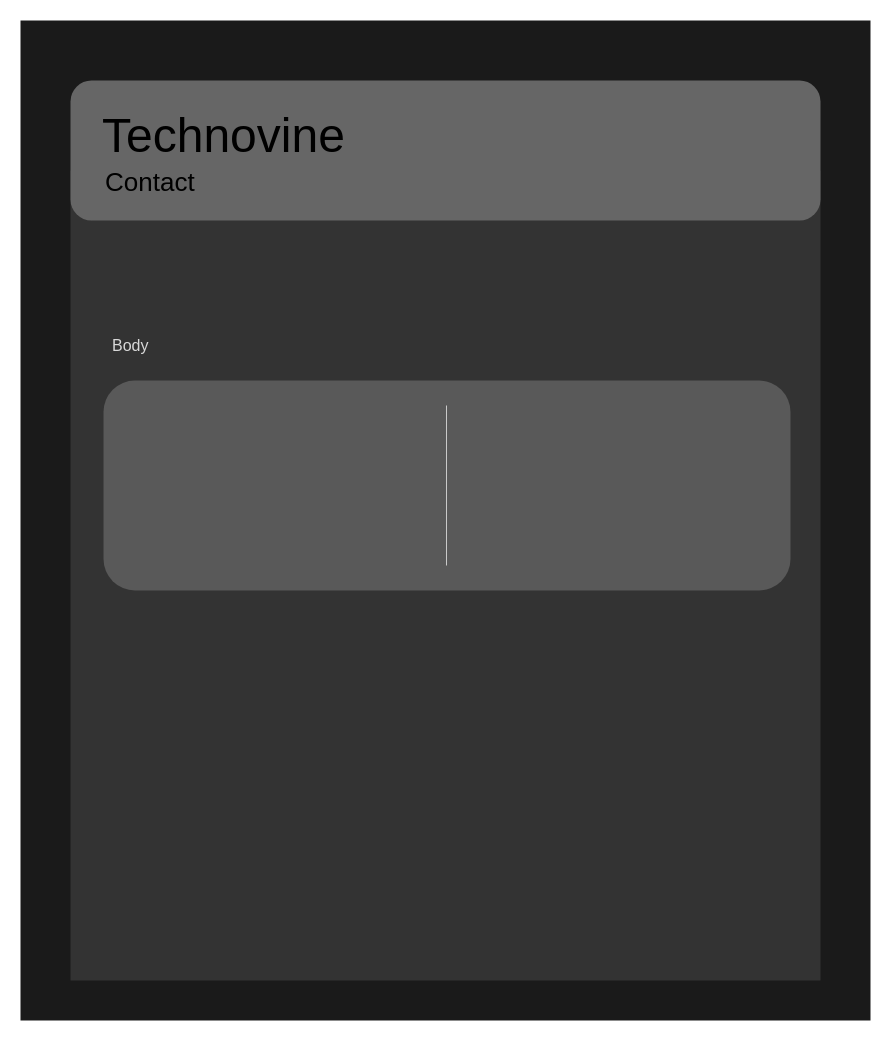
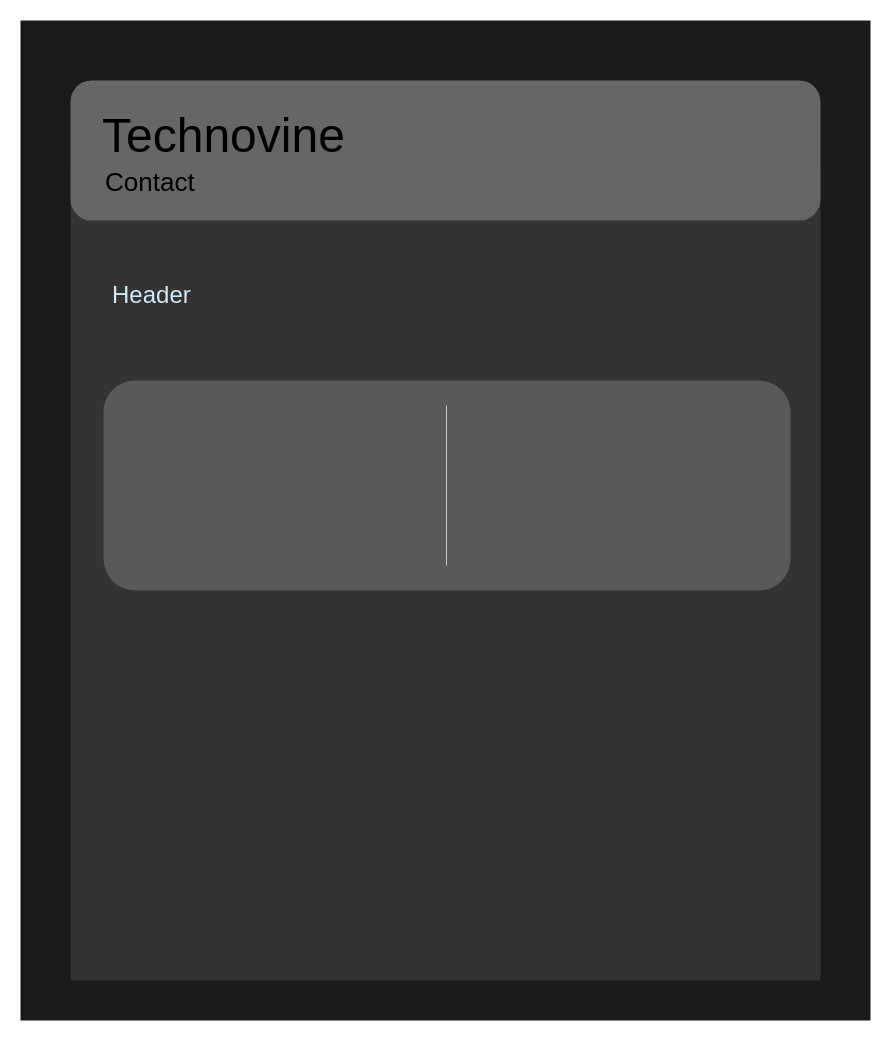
  <mxCell id="0" />
  <mxCell id="1" parent="0" />
  <mxCell id="2" value="" style="rounded=0;whiteSpace=wrap;html=1;movable=1;resizable=1;rotatable=1;deletable=1;editable=1;connectable=1;fillColor=#1a1a1a;strokeColor=none;" vertex="1" parent="1"><mxGeometry width="850" height="1000" as="geometry" x="20" y="20" /></mxCell>
  <mxCell id="3" value="" style="rounded=0;whiteSpace=wrap;html=1;fillColor=#333333;strokeColor=none;movable=1;resizable=1;rotatable=1;deletable=1;editable=1;connectable=1;" vertex="1" parent="1"><mxGeometry x="70" y="170" width="750" height="810" as="geometry" /></mxCell>
  <mxCell id="4" value="" style="rounded=1;whiteSpace=wrap;html=1;fillColor=#666666;movable=1;resizable=1;rotatable=1;deletable=1;editable=1;connectable=1;strokeColor=none;" vertex="1" parent="1"><mxGeometry x="70" y="80" width="750" height="140" as="geometry" /></mxCell>
  <mxCell id="5" value="Technovine" style="text;html=1;resizable=0;autosize=1;align=left;verticalAlign=middle;points=[];fillColor=none;strokeColor=none;rounded=0;fontSize=48;" vertex="1" parent="1"><mxGeometry x="100" y="105" width="260" height="60" as="geometry" /></mxCell>
- <mxCell id="7" value="Body" style="text;html=1;resizable=0;autosize=1;align=left;verticalAlign=middle;points=[];fillColor=none;strokeColor=none;rounded=0;fontSize=16;fontColor=#D9D9D9;" vertex="1" parent="1"><mxGeometry x="110" y="335" width="50" height="20" as="geometry" /></mxCell>
+ <mxCell id="6" value="Header" style="text;html=1;resizable=0;autosize=1;align=left;verticalAlign=middle;points=[];fillColor=none;strokeColor=none;rounded=0;fontSize=24;fontColor=#D2E9F9;" vertex="1" parent="1"><mxGeometry x="110" y="280" width="90" height="30" as="geometry" /></mxCell>
  <mxCell id="8" value="Contact" style="text;html=1;resizable=0;autosize=1;align=left;verticalAlign=middle;points=[];fillColor=none;strokeColor=none;rounded=0;fontSize=26;" vertex="1" parent="1"><mxGeometry x="103" y="162" width="110" height="40" as="geometry" /></mxCell>
  <mxCell id="9" value="" style="rounded=1;whiteSpace=wrap;html=1;fontSize=26;fontColor=#F0F0F0;fillColor=#595959;strokeColor=none;" vertex="1" parent="1"><mxGeometry x="103" y="380" width="687" height="210" as="geometry" /></mxCell>
  <mxCell id="10" value="" style="endArrow=none;html=1;fontSize=26;fontColor=#F0F0F0;strokeColor=#F0F0F0;endSize=15;startSize=15;opacity=75;" edge="1" parent="1"><mxGeometry width="50" height="50" relative="1" as="geometry"><mxPoint x="446" y="405" as="sourcePoint" /><mxPoint x="446" y="565" as="targetPoint" /></mxGeometry></mxCell>
